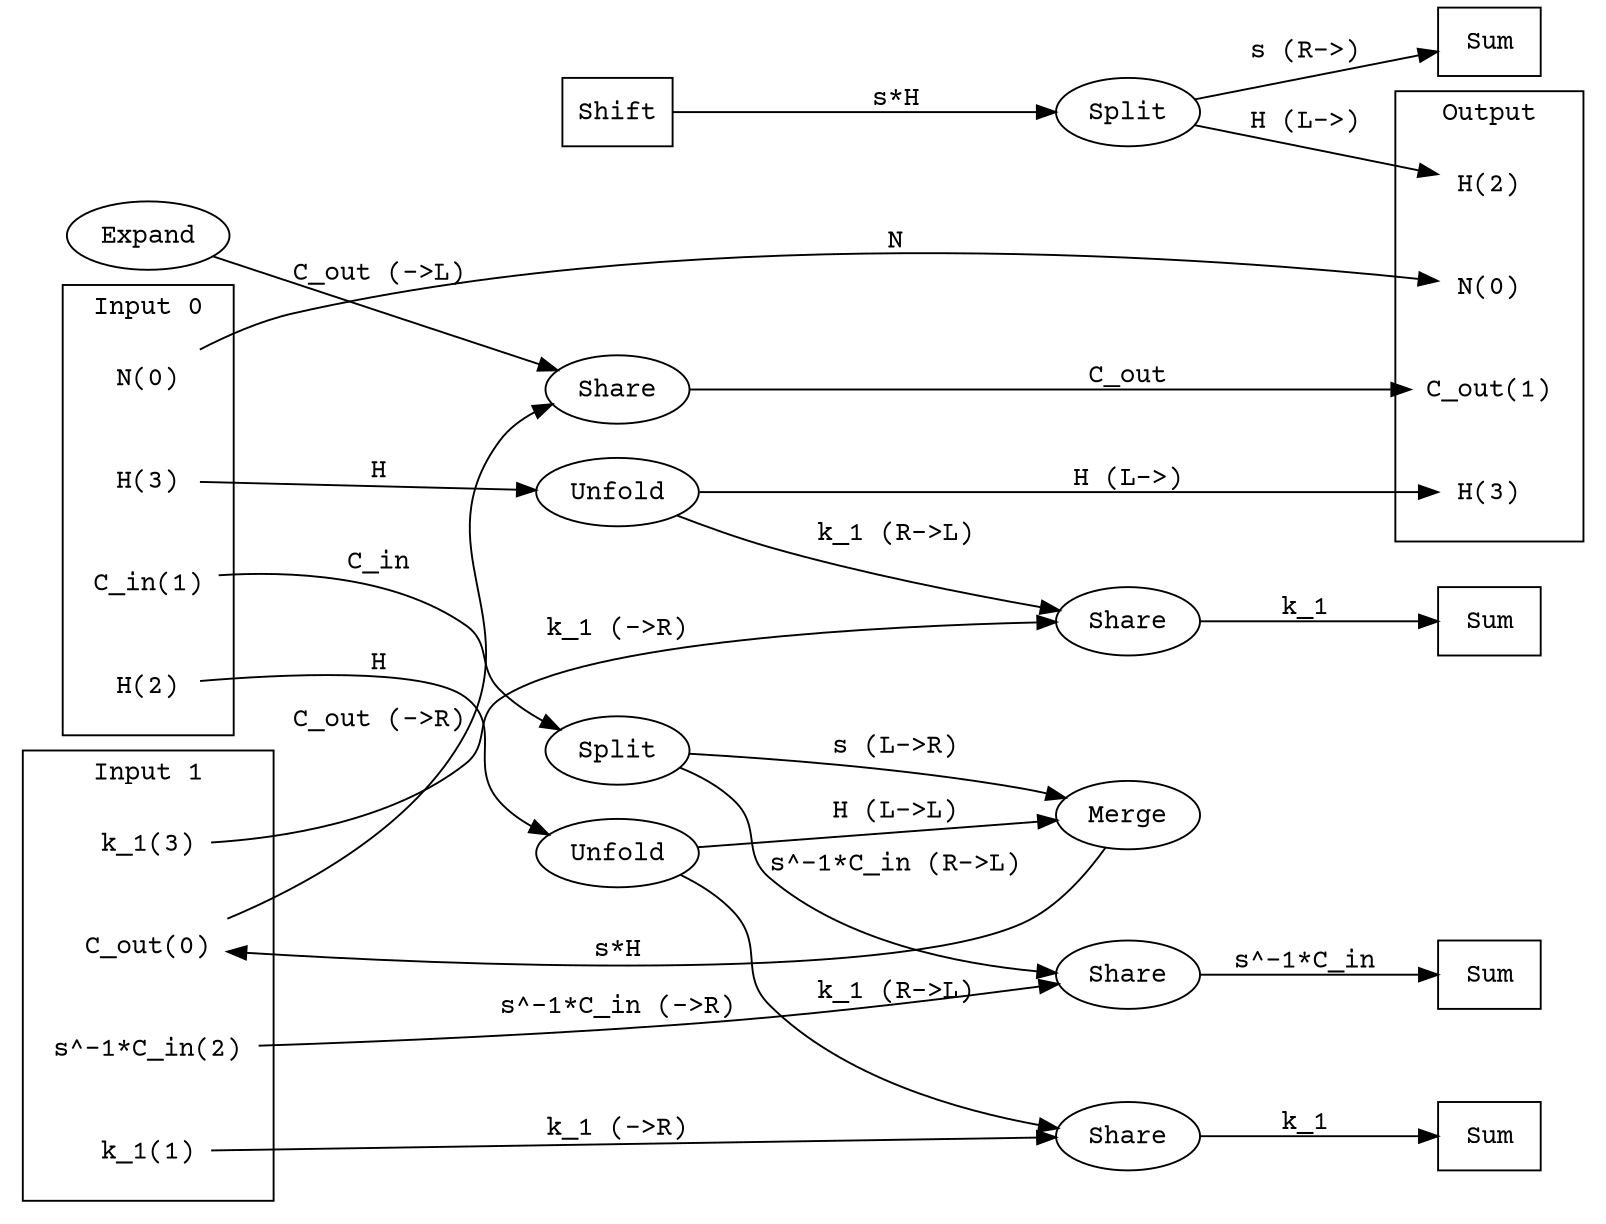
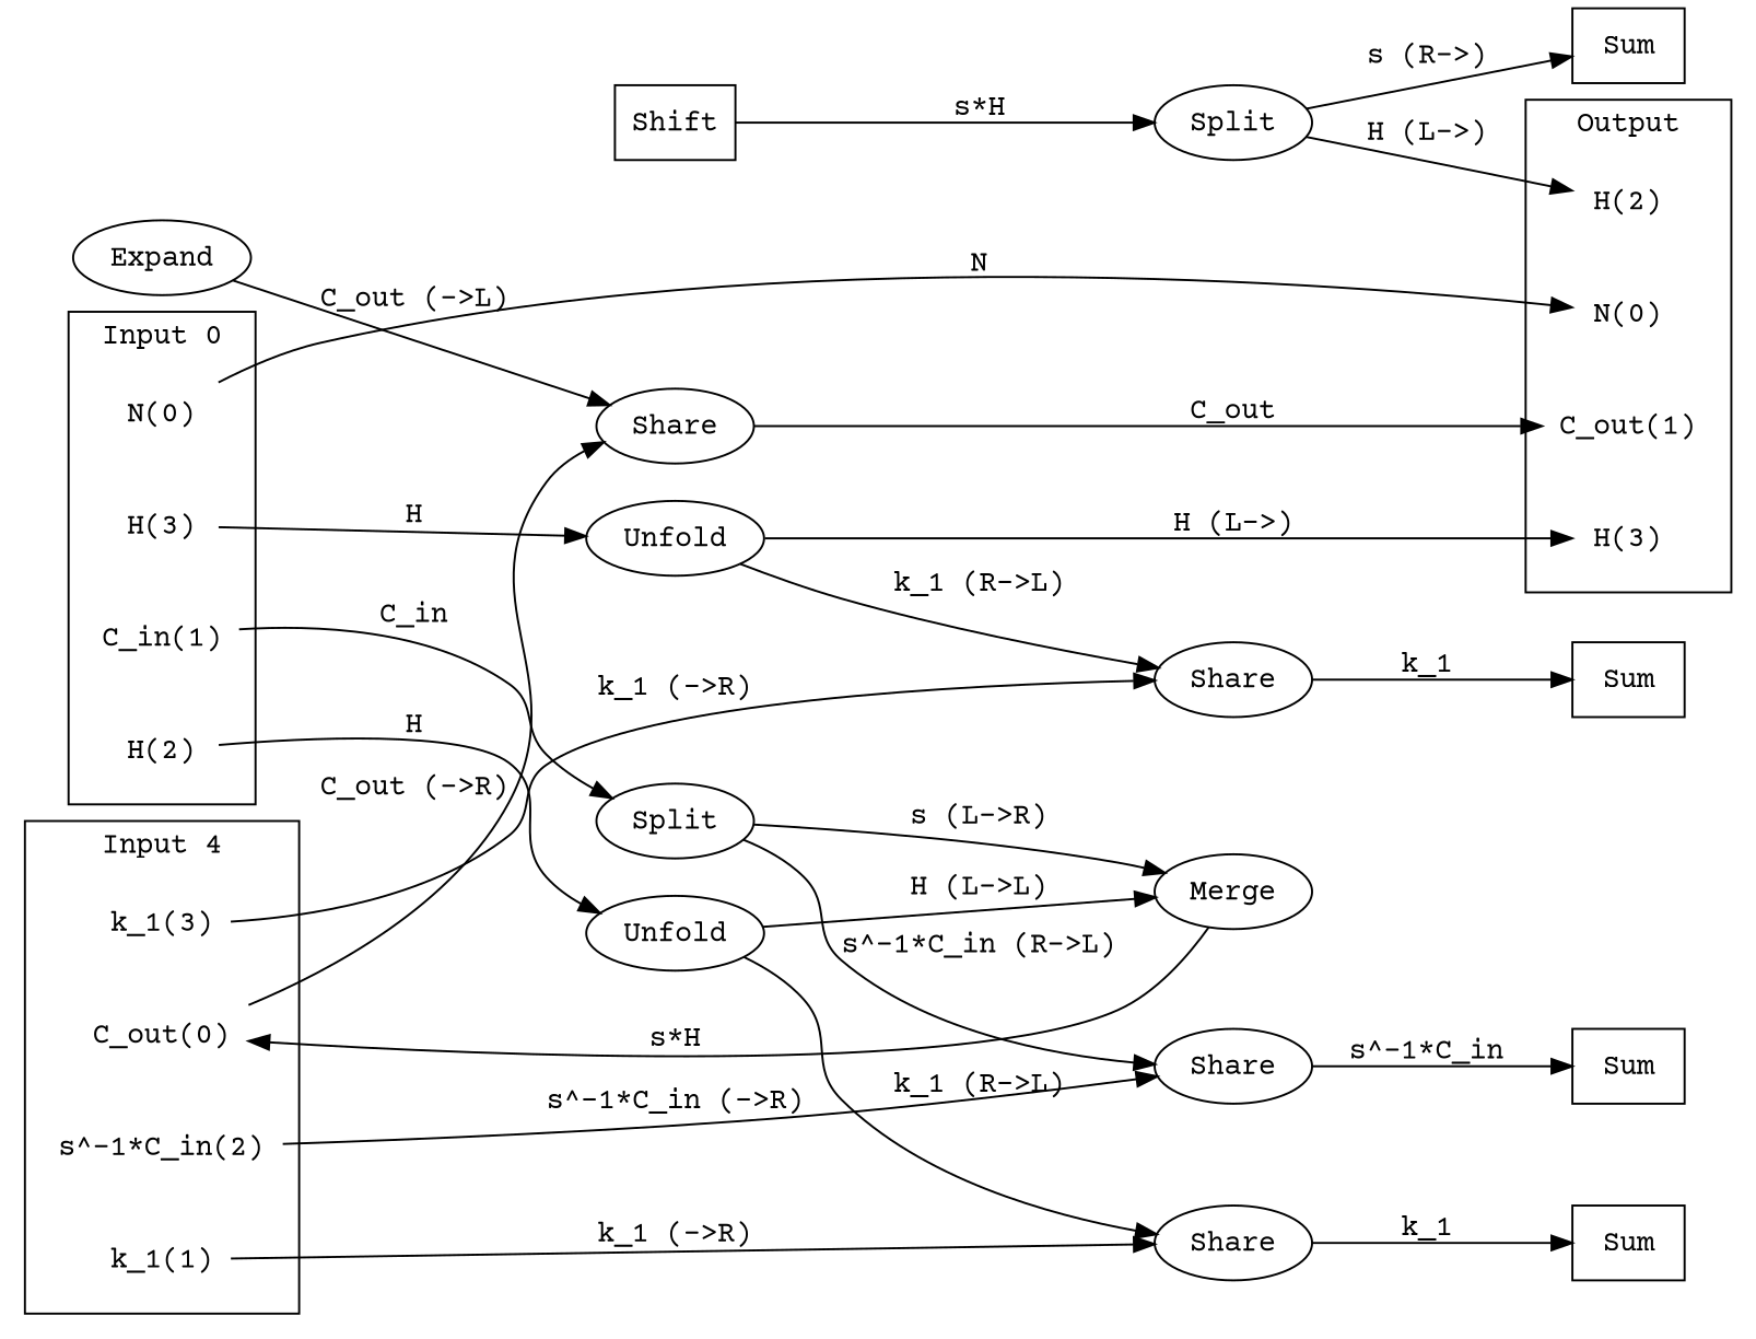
  digraph {
    fontname="Courier Prime"
    newrank=true
    rankdir=LR
    node [fontname="Courier Prime" shape=none]
    edge [fontname="Courier Prime"]
    n1 [label=Sum shape=box]
    n2 [label=Sum shape=box]
    n3 [label=Sum shape=box]
    n4 [label=Sum shape=box]
    n5 [label="N(0)"]
    n6 [label="C_out(1)"]
    n7 [label="H(2)"]
    n8 [label="H(3)"]
    n9 [label="N(0)"]
    n10 [label="C_in(1)"]
    n11 [label="H(2)"]
    n12 [label="H(3)"]
    n13 [label="C_out(0)"]
    n14 [label="k_1(1)"]
    n15 [label="s^-1*C_in(2)"]
    n16 [label="k_1(3)"]
    n17 [label=Split shape=""]
    n18 [label=Unfold shape=""]
    n19 [label=Unfold shape=""]
    n20 [label=Share shape=""]
    n21 [label=Share shape=""]
    n22 [label=Share shape=""]
    n23 [label=Share shape=""]
    n24 [label=Shift shape=box]
    n25 [label=Split shape=""]
    n26 [label=Expand shape=""]
    n27 [label=Merge shape=""]
    subgraph sub_1 {
      rank=same
      n1
      n2
      n3
      n4
      n5
      n6
      n7
      n8
    }
    subgraph sub_2 {
      rank=same
      n9
      n10
      n11
      n12
      n13
      n14
      n15
      n16
    }
    subgraph cluster_3 {
      label=Output
      n5
      n6
      n7
      n8
    }
    subgraph cluster_4 {
      label="Input 0"
      n9
      n10
      n11
      n12
    }
    subgraph cluster_5 {
-     label="Input 1"
+     label="Input 4"
      n13
      n14
      n15
      n16
    }
    n9 -> n5 [label=N]
    n10 -> n17 [label=C_in]
    n11 -> n18 [label=H]
    n12 -> n19 [label=H]
    n13 -> n20 [label="C_out (->R)"]
    n14 -> n21 [label="k_1 (->R)"]
    n15 -> n22 [label="s^-1*C_in (->R)"]
    n16 -> n23 [label="k_1 (->R)"]
    n17 -> n22 [label="s^-1*C_in (R->L)"]
    n17 -> n27 [label="s (L->R)"]
    n18 -> n21 [label="k_1 (R->L)"]
    n18 -> n27 [label="H (L->L)"]
    n19 -> n8 [label="H (L->)"]
    n19 -> n23 [label="k_1 (R->L)"]
    n20 -> n6 [label=C_out]
    n21 -> n3 [label=k_1]
    n22 -> n4 [label="s^-1*C_in"]
    n23 -> n2 [label=k_1]
    n24 -> n25 [label="s*H"]
    n25 -> n1 [label="s (R->)"]
    n25 -> n7 [label="H (L->)"]
    n26 -> n20 [label="C_out (->L)"]
    n27 -> n13 [label="s*H"]
  }
